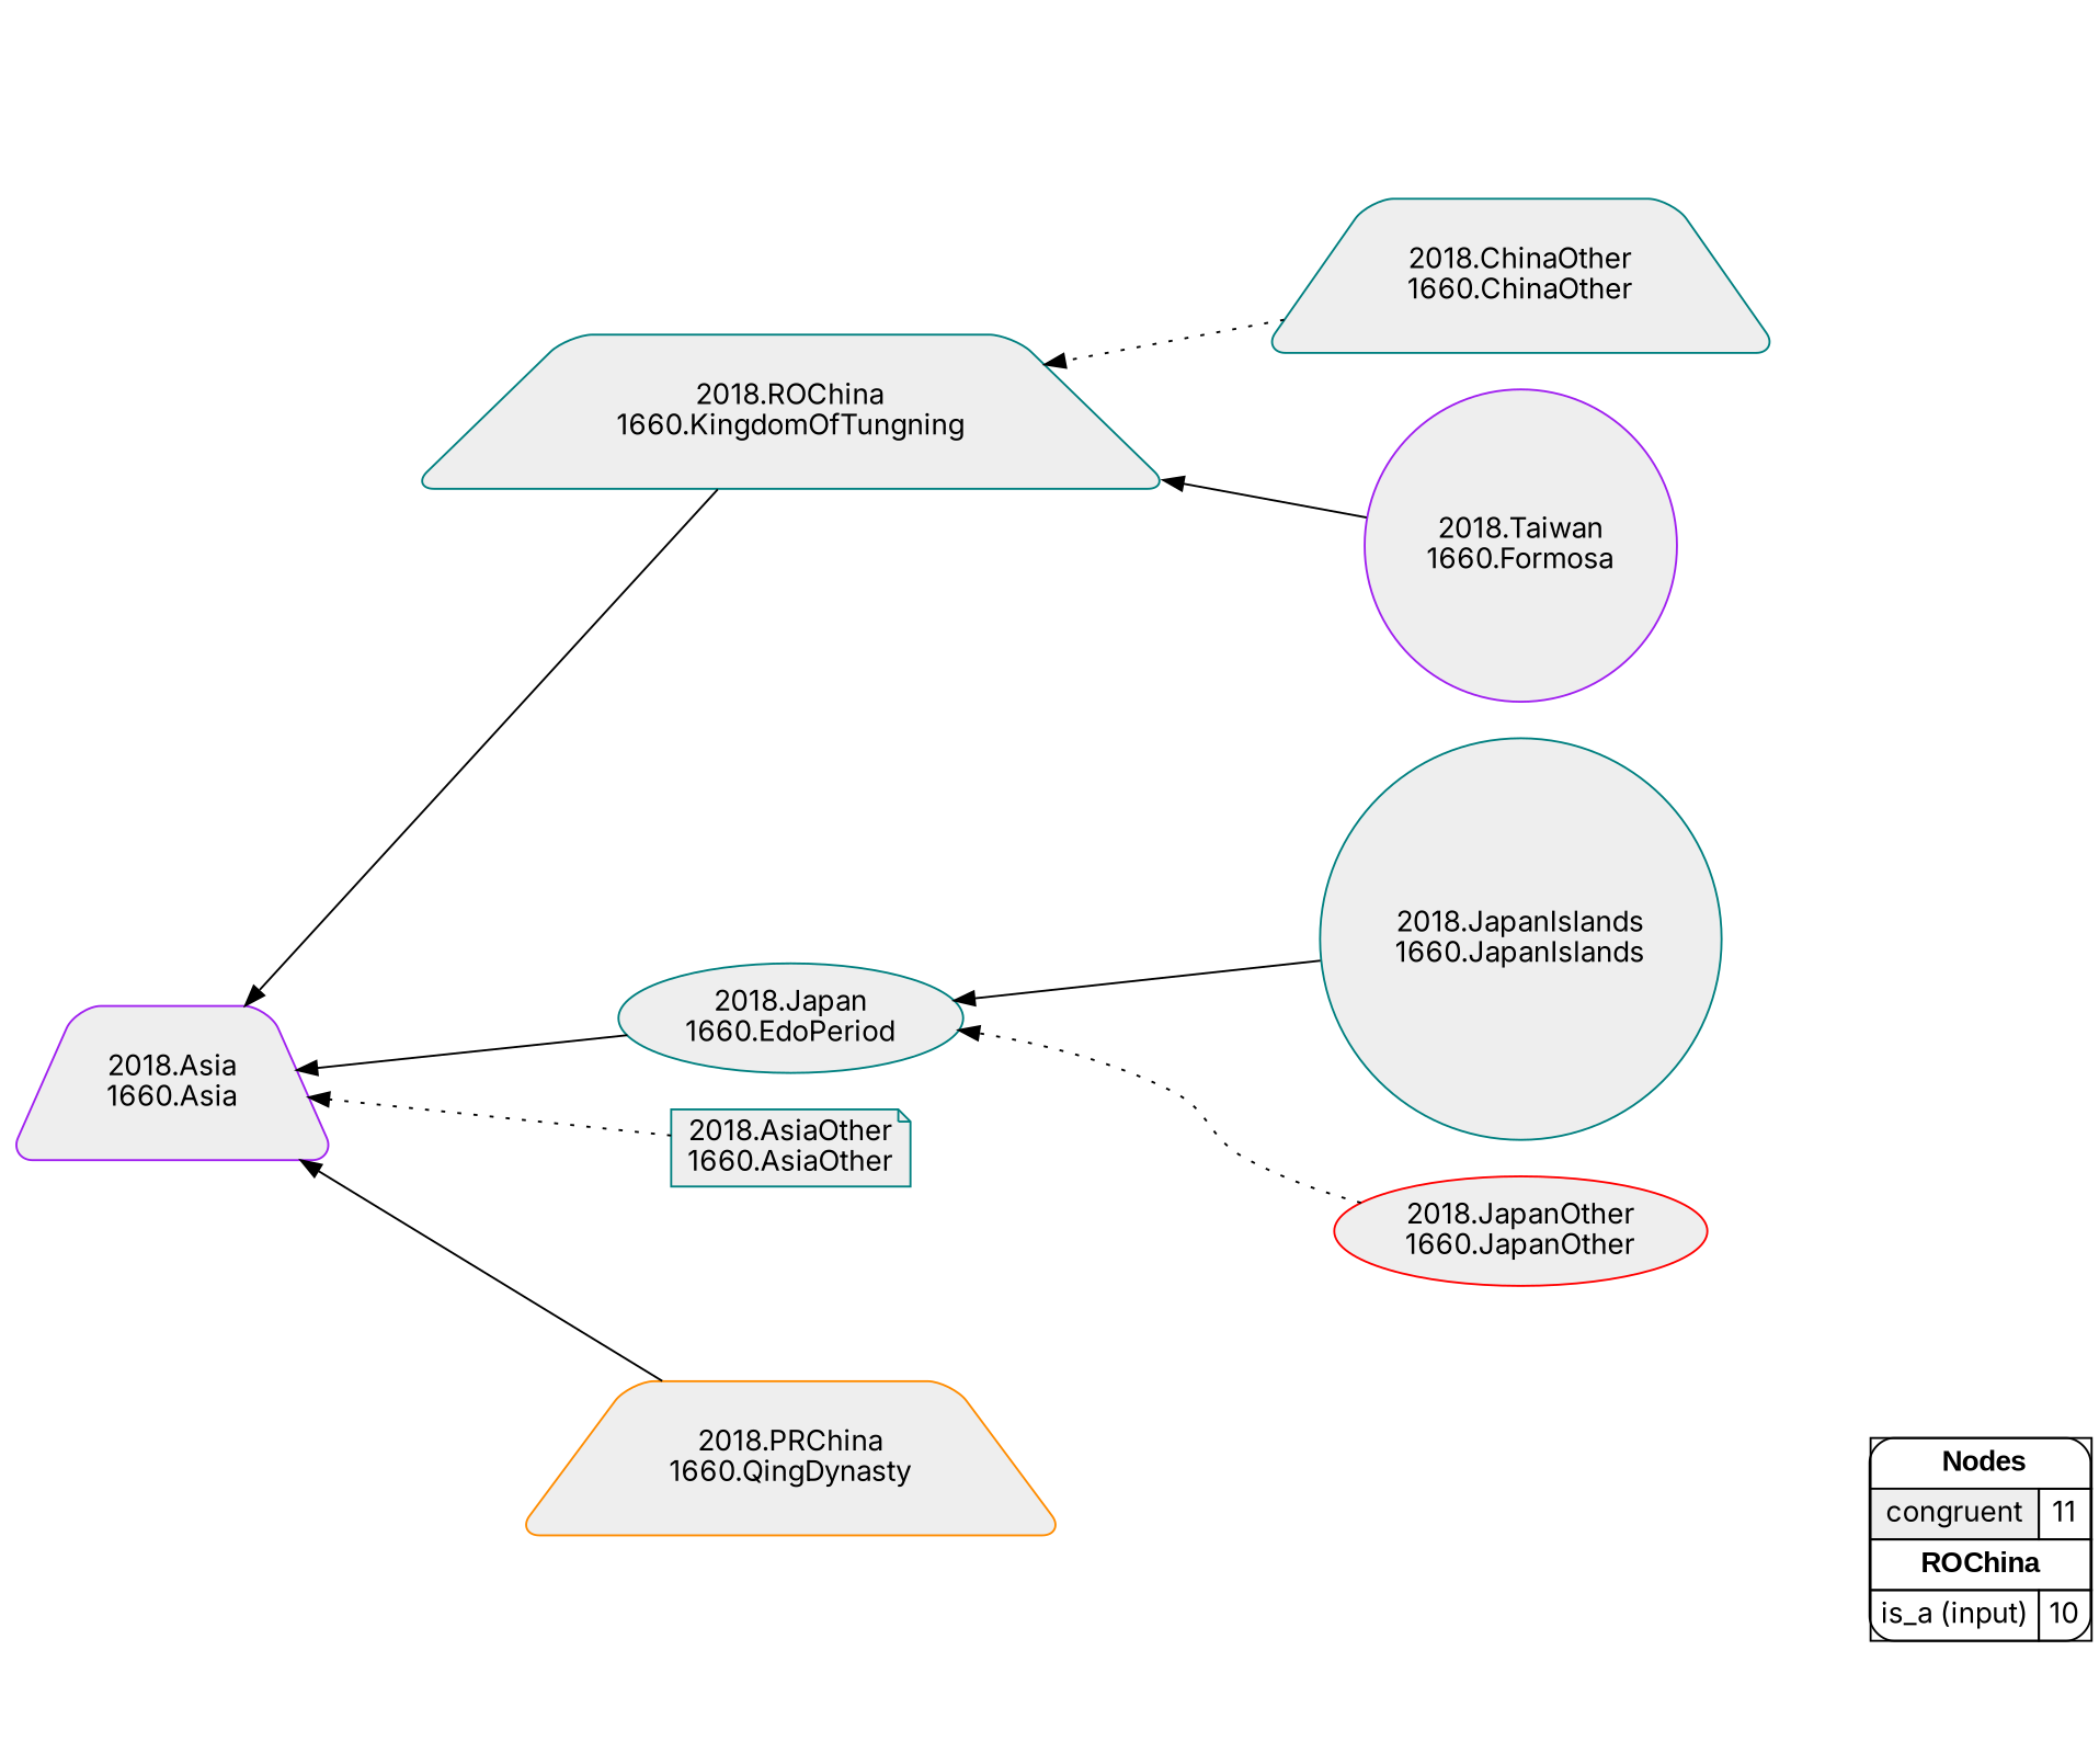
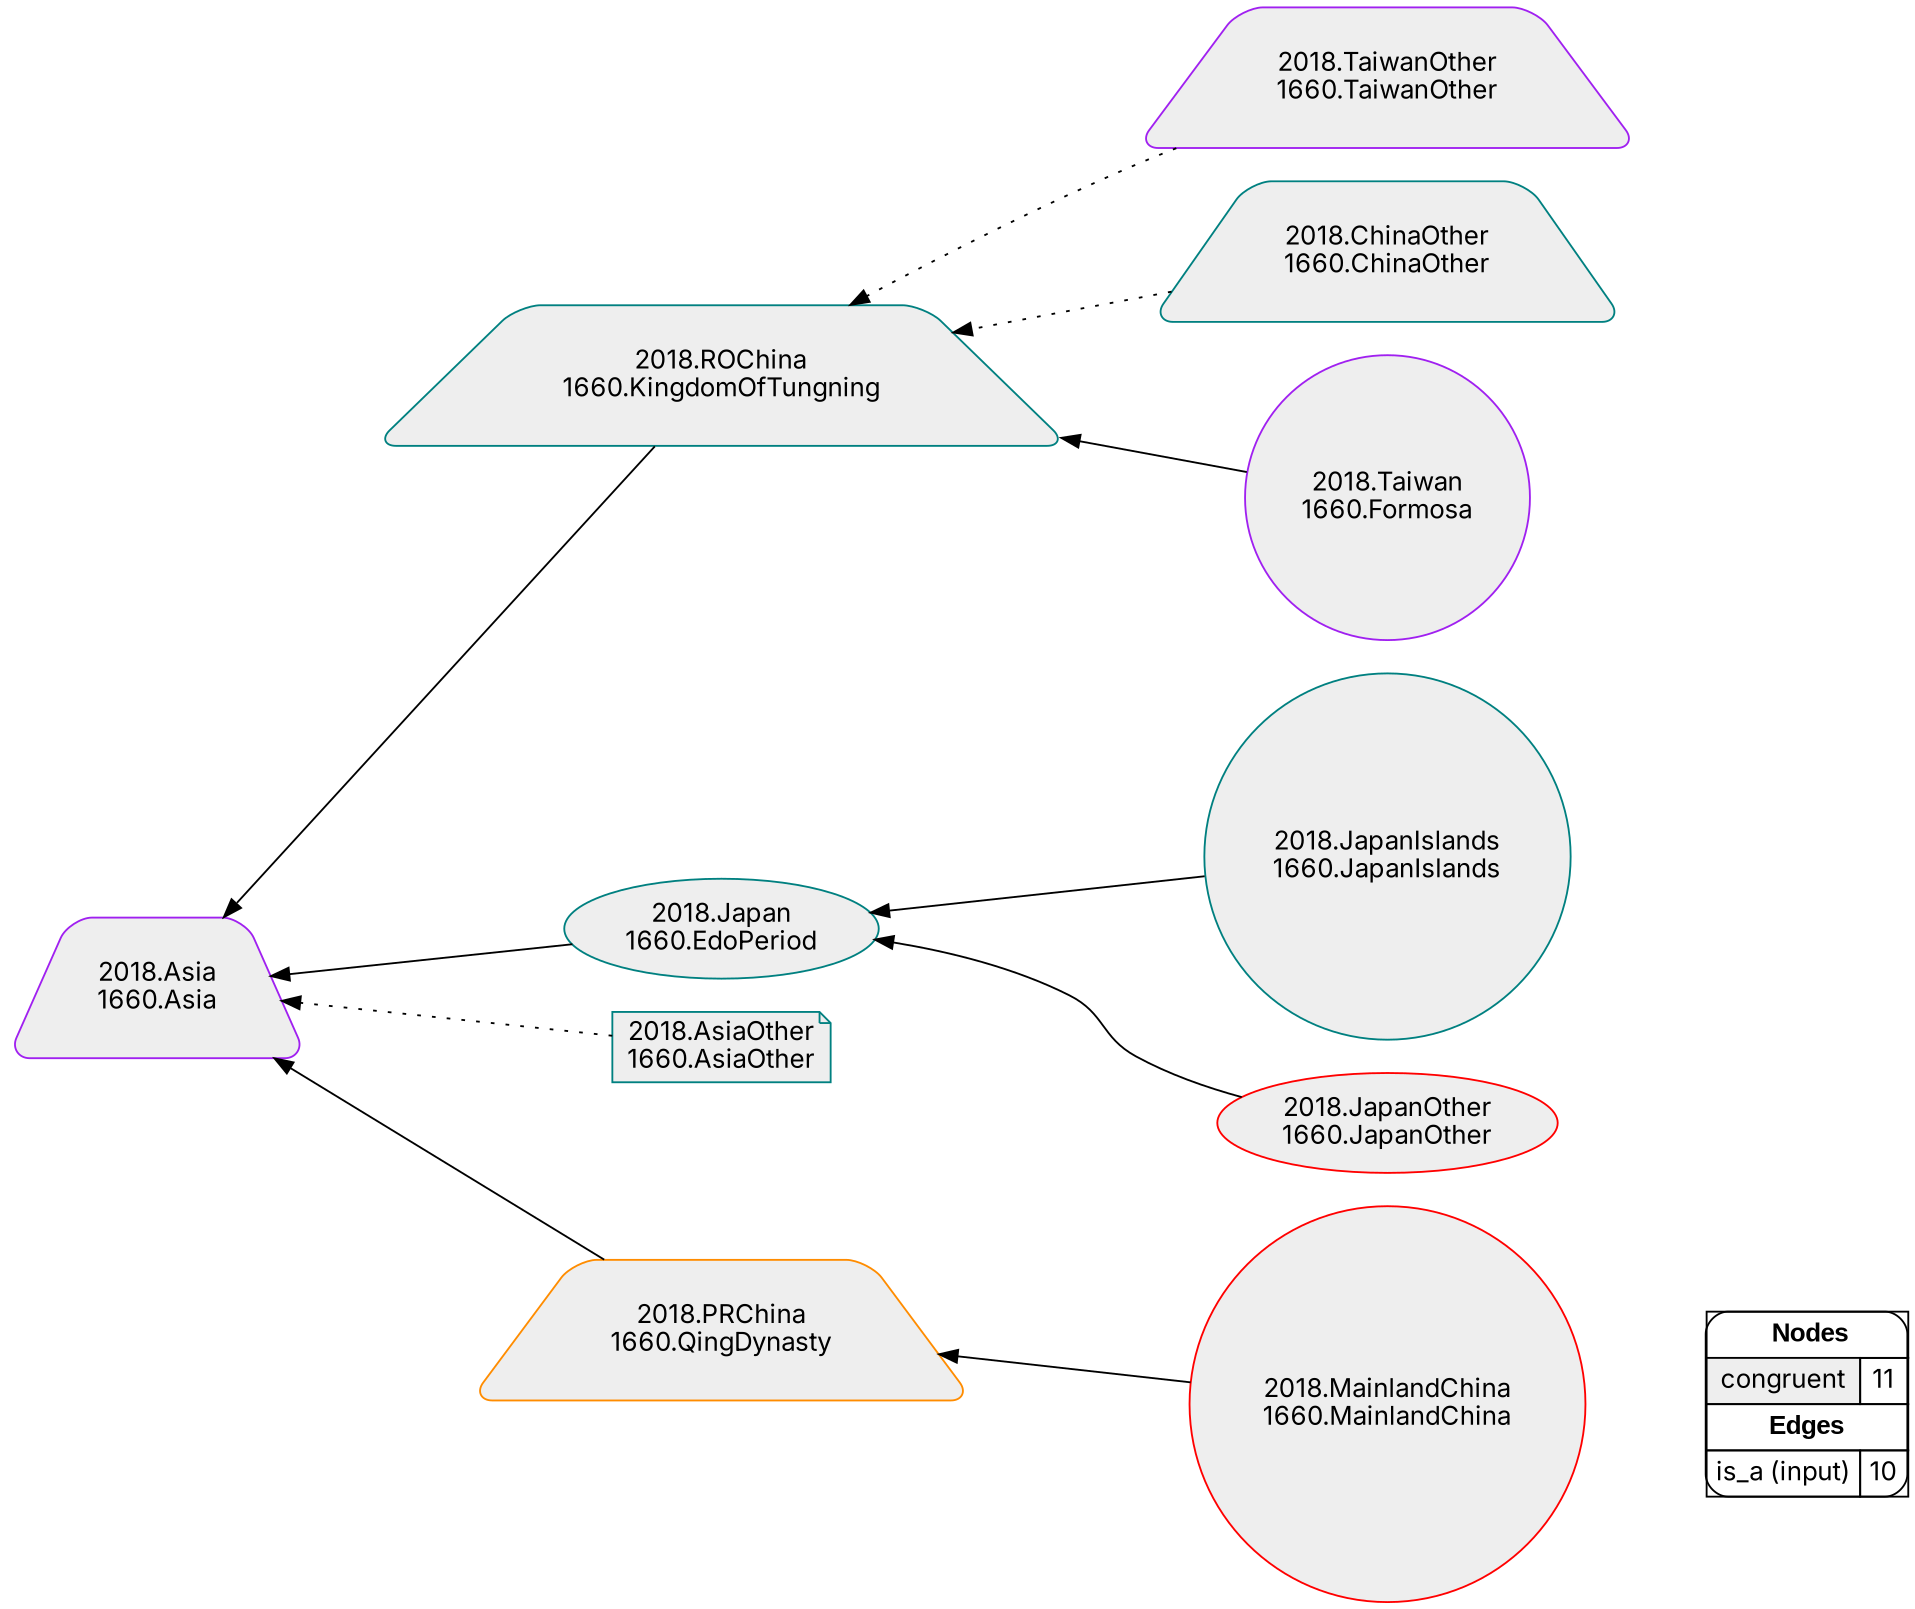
  digraph {
    fontname=Inter
    rankdir=RL
    node [fillcolor="#EEEEEE" fontname=Inter shape=trapezium style="filled,rounded" color=teal]
    edge [arrowhead=normal color="#000000" constraint=true fontname=Inter penwidth=1 style=solid]
-   n1 [fillcolor=white label=<   <TABLE BORDER="0" CELLBORDER="1" CELLSPACING="0" CELLPADDING="4">  <TR> <TD COLSPAN="2"><font face="Arial Black"> Nodes</font></TD> </TR>  <TR>   <TD bgcolor="#EEEEEE" fontname="helvetica">congruent</TD>   <TD>11</TD>   </TR>  <TR> <TD COLSPAN="2"><font face = "Arial Black"> ROChina </font></TD> </TR>  <TR>   <TD><font color ="#000000">is_a (input)</font></TD><TD>10</TD> </TR> </TABLE>   > margin=0 shape=box color=""]
+   n1 [fillcolor=white label=<   <TABLE BORDER="0" CELLBORDER="1" CELLSPACING="0" CELLPADDING="4">  <TR> <TD COLSPAN="2"><font face="Arial Black"> Nodes</font></TD> </TR>  <TR>   <TD bgcolor="#EEEEEE" fontname="helvetica">congruent</TD>   <TD>11</TD>   </TR>  <TR> <TD COLSPAN="2"><font face = "Arial Black"> Edges </font></TD> </TR>  <TR>   <TD><font color ="#000000">is_a (input)</font></TD><TD>10</TD> </TR> </TABLE>   > margin=0 shape=box color=""]
    "2018.Asia\n1660.Asia" [color=purple]
    "2018.ROChina\n1660.KingdomOfTungning"
+   "2018.TaiwanOther\n1660.TaiwanOther" [color=purple]
    "2018.JapanIslands\n1660.JapanIslands" [shape=circle]
    "2018.Japan\n1660.EdoPeriod" [shape=ellipse]
    "2018.AsiaOther\n1660.AsiaOther" [shape=note]
    "2018.PRChina\n1660.QingDynasty" [color=darkorange]
    "2018.ChinaOther\n1660.ChinaOther"
    "2018.Taiwan\n1660.Formosa" [color=purple shape=circle]
+   "2018.MainlandChina\n1660.MainlandChina" [color=red shape=circle]
    "2018.JapanOther\n1660.JapanOther" [color=red shape=ellipse]
    subgraph sub_1 {
      rank=source
      n1
    }
    "2018.ROChina\n1660.KingdomOfTungning" -> "2018.Asia\n1660.Asia"
+   "2018.TaiwanOther\n1660.TaiwanOther" -> "2018.ROChina\n1660.KingdomOfTungning" [style=dotted]
    "2018.JapanIslands\n1660.JapanIslands" -> "2018.Japan\n1660.EdoPeriod"
    "2018.Japan\n1660.EdoPeriod" -> "2018.Asia\n1660.Asia"
    "2018.AsiaOther\n1660.AsiaOther" -> "2018.Asia\n1660.Asia" [style=dotted]
    "2018.PRChina\n1660.QingDynasty" -> "2018.Asia\n1660.Asia"
    "2018.ChinaOther\n1660.ChinaOther" -> "2018.ROChina\n1660.KingdomOfTungning" [style=dotted]
    "2018.Taiwan\n1660.Formosa" -> "2018.ROChina\n1660.KingdomOfTungning"
-   "2018.JapanOther\n1660.JapanOther" -> "2018.Japan\n1660.EdoPeriod" [style=dotted]
+   "2018.MainlandChina\n1660.MainlandChina" -> "2018.PRChina\n1660.QingDynasty"
+   "2018.JapanOther\n1660.JapanOther" -> "2018.Japan\n1660.EdoPeriod"
  }
